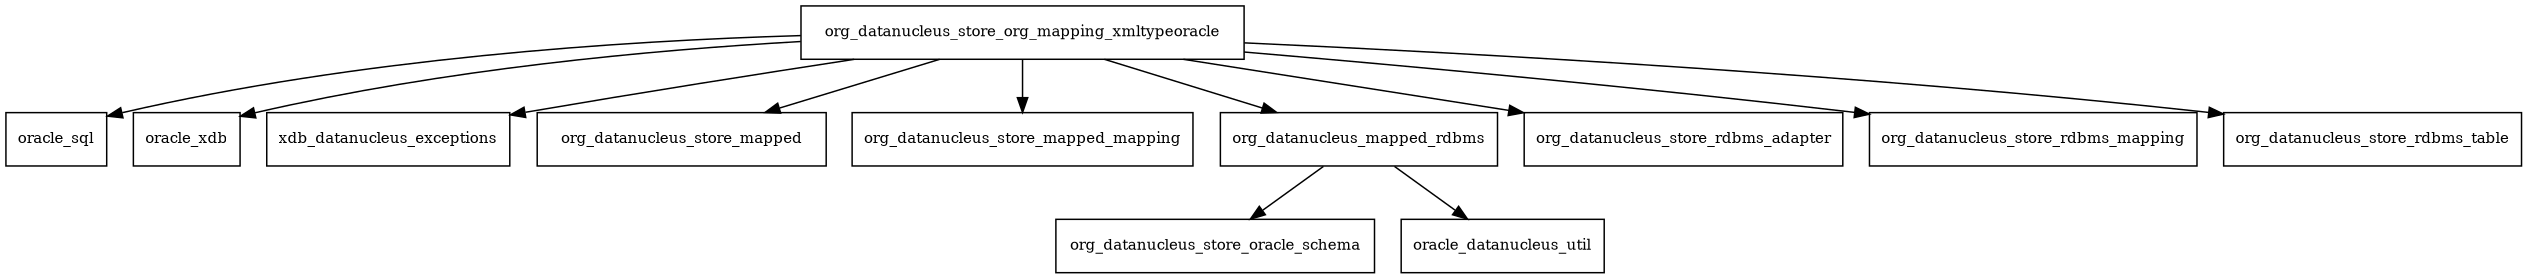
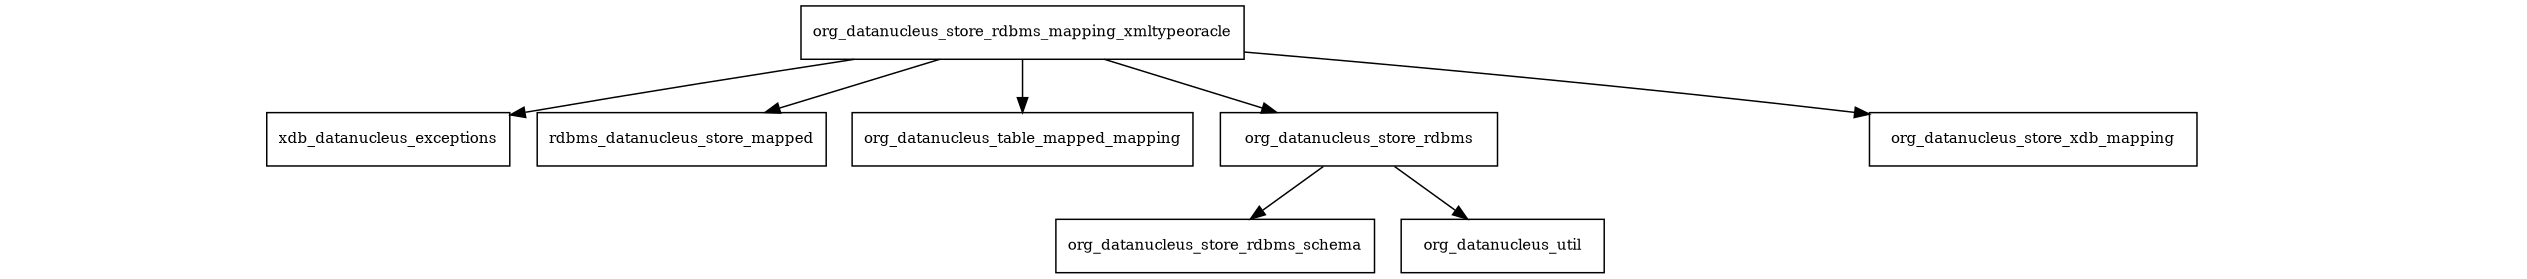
  digraph {
    node [fontsize=10.0 shape=box]
-   org_datanucleus_store_rdbms_mapping_xmltypeoracle [label=org_datanucleus_store_org_mapping_xmltypeoracle]
-   oracle_sql
-   oracle_xdb
+   org_datanucleus_store_rdbms_mapping_xmltypeoracle
    n4 [label=xdb_datanucleus_exceptions]
-   org_datanucleus_store_mapped
-   org_datanucleus_store_mapped_mapping
-   org_datanucleus_store_rdbms [label=org_datanucleus_mapped_rdbms]
-   org_datanucleus_store_rdbms_adapter
-   org_datanucleus_store_rdbms_mapping
-   org_datanucleus_store_rdbms_table
-   org_datanucleus_store_rdbms_schema [label=org_datanucleus_store_oracle_schema]
-   org_datanucleus_util [label=oracle_datanucleus_util]
-   org_datanucleus_store_rdbms_mapping_xmltypeoracle -> oracle_sql
-   org_datanucleus_store_rdbms_mapping_xmltypeoracle -> oracle_xdb
+   org_datanucleus_store_mapped [label=rdbms_datanucleus_store_mapped]
+   org_datanucleus_store_mapped_mapping [label=org_datanucleus_table_mapped_mapping]
+   org_datanucleus_store_rdbms
+   org_datanucleus_store_rdbms_mapping [label=org_datanucleus_store_xdb_mapping]
+   org_datanucleus_store_rdbms_schema
+   org_datanucleus_util
    org_datanucleus_store_rdbms_mapping_xmltypeoracle -> n4
    org_datanucleus_store_rdbms_mapping_xmltypeoracle -> org_datanucleus_store_mapped
    org_datanucleus_store_rdbms_mapping_xmltypeoracle -> org_datanucleus_store_mapped_mapping
    org_datanucleus_store_rdbms_mapping_xmltypeoracle -> org_datanucleus_store_rdbms
-   org_datanucleus_store_rdbms_mapping_xmltypeoracle -> org_datanucleus_store_rdbms_adapter
    org_datanucleus_store_rdbms_mapping_xmltypeoracle -> org_datanucleus_store_rdbms_mapping
-   org_datanucleus_store_rdbms_mapping_xmltypeoracle -> org_datanucleus_store_rdbms_table
    org_datanucleus_store_rdbms -> org_datanucleus_store_rdbms_schema
    org_datanucleus_store_rdbms -> org_datanucleus_util
  }
